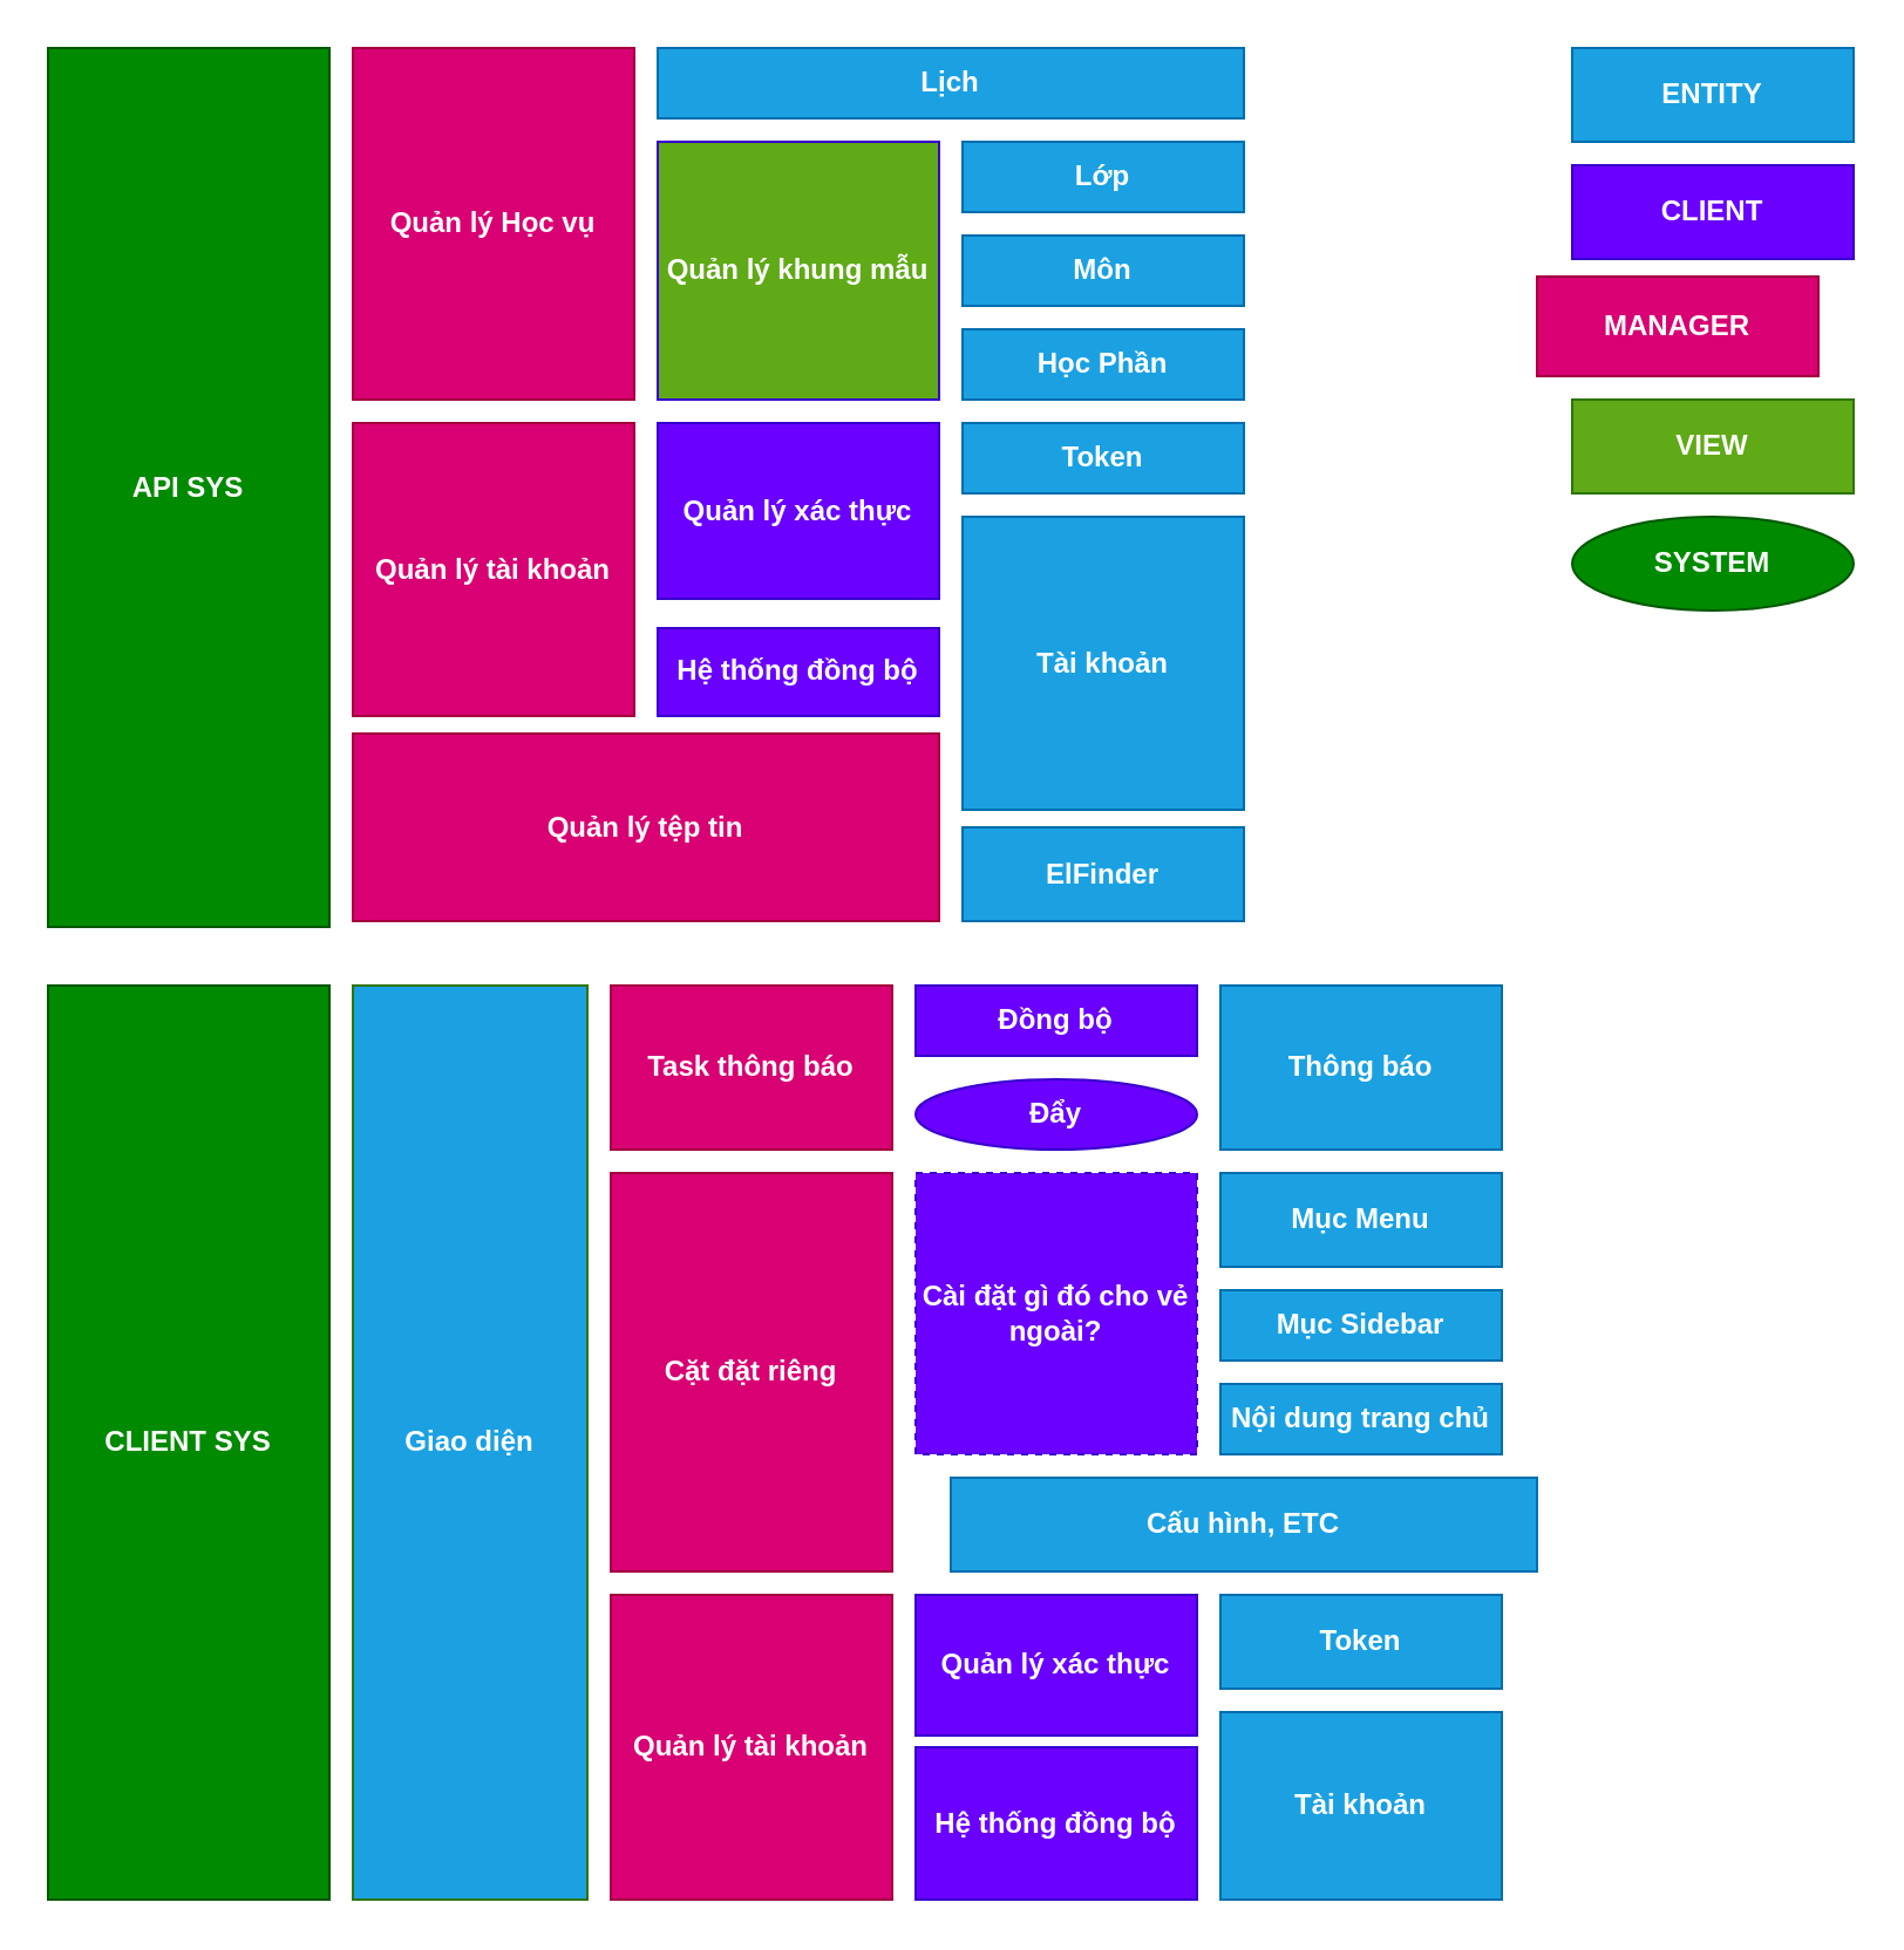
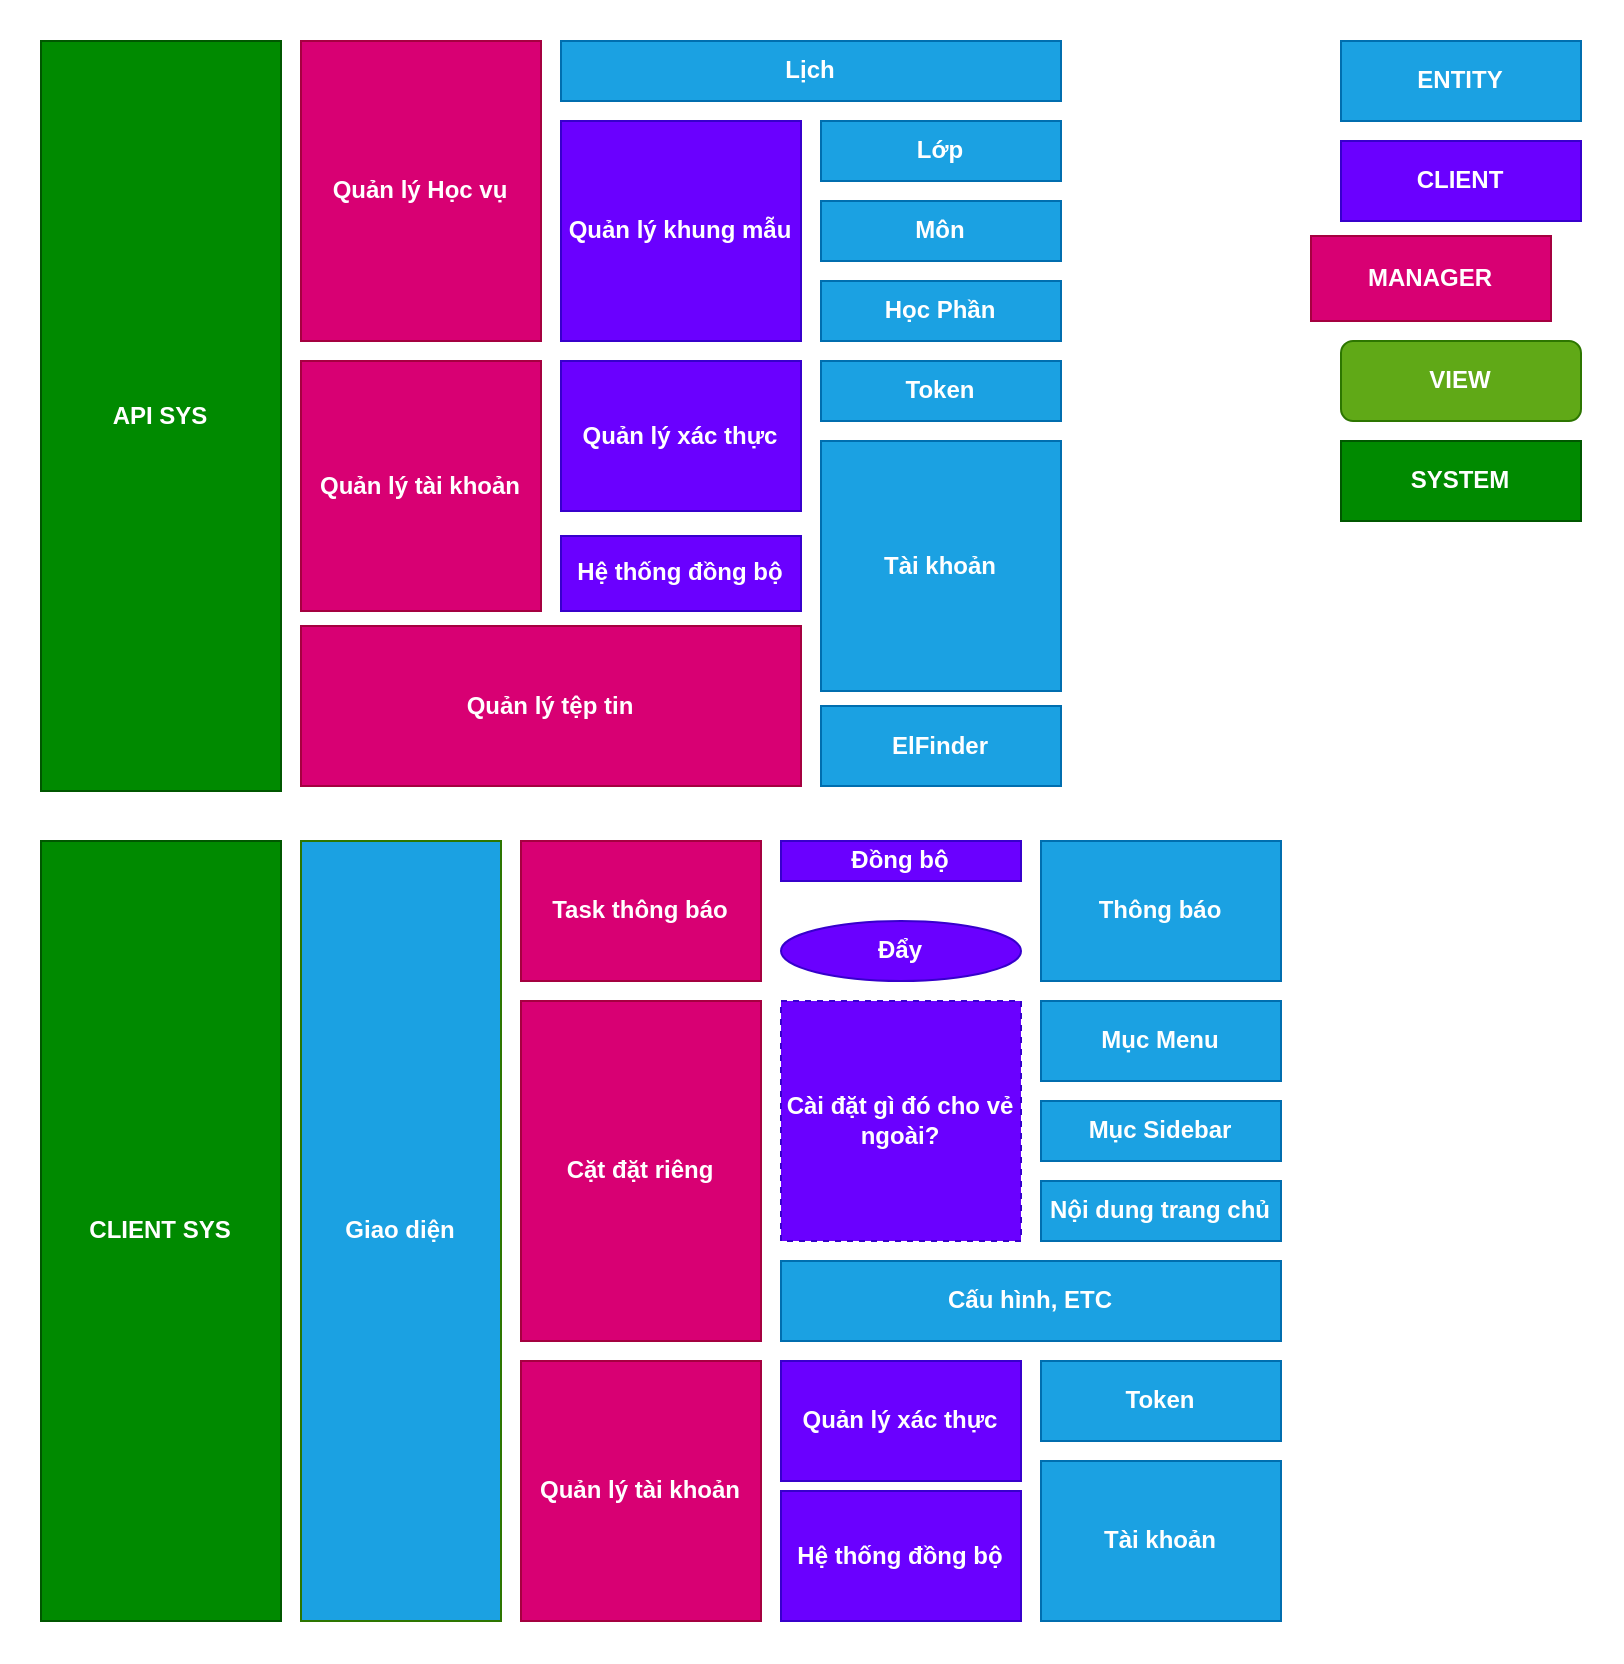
  <mxCell id="0" />
  <mxCell id="1" parent="0" />
  <mxCell id="2" value="Tài khoản" style="rounded=0;whiteSpace=wrap;html=1;fillColor=#1ba1e2;fontColor=#ffffff;strokeColor=#006EAF;fontStyle=1" vertex="1" parent="1"><mxGeometry x="410" y="220" width="120" height="125" as="geometry" /></mxCell>
  <mxCell id="3" value="ElFinder" style="rounded=0;whiteSpace=wrap;html=1;fillColor=#1ba1e2;fontColor=#ffffff;strokeColor=#006EAF;fontStyle=1" vertex="1" parent="1"><mxGeometry x="410" y="352.5" width="120" height="40" as="geometry" /></mxCell>
  <mxCell id="4" value="Token" style="rounded=0;whiteSpace=wrap;html=1;fillColor=#1ba1e2;fontColor=#ffffff;strokeColor=#006EAF;fontStyle=1" vertex="1" parent="1"><mxGeometry x="410" y="180" width="120" height="30" as="geometry" /></mxCell>
  <mxCell id="5" value="API SYS" style="rounded=0;whiteSpace=wrap;html=1;fillColor=#008a00;fontColor=#ffffff;strokeColor=#005700;fontStyle=1" vertex="1" parent="1"><mxGeometry x="20" y="20" width="120" height="375" as="geometry" /></mxCell>
  <mxCell id="6" value="Quản lý xác thực" style="rounded=0;whiteSpace=wrap;html=1;fillColor=#6a00ff;fontColor=#ffffff;strokeColor=#3700CC;fontStyle=1" vertex="1" parent="1"><mxGeometry x="280" y="180" width="120" height="75" as="geometry" /></mxCell>
  <mxCell id="7" value="Quản lý tệp tin" style="rounded=0;whiteSpace=wrap;html=1;fillColor=#d80073;fontColor=#ffffff;strokeColor=#A50040;fontStyle=1" vertex="1" parent="1"><mxGeometry x="150" y="312.5" width="250" height="80" as="geometry" /></mxCell>
  <mxCell id="8" value="Tài khoản" style="rounded=0;whiteSpace=wrap;html=1;fillColor=#1ba1e2;fontColor=#ffffff;strokeColor=#006EAF;fontStyle=1" vertex="1" parent="1"><mxGeometry x="520" y="730" width="120" height="80" as="geometry" /></mxCell>
  <mxCell id="9" value="Token" style="rounded=0;whiteSpace=wrap;html=1;fillColor=#1ba1e2;fontColor=#ffffff;strokeColor=#006EAF;fontStyle=1" vertex="1" parent="1"><mxGeometry x="520" y="680" width="120" height="40" as="geometry" /></mxCell>
  <mxCell id="10" value="CLIENT SYS" style="rounded=0;whiteSpace=wrap;html=1;fillColor=#008a00;fontColor=#ffffff;strokeColor=#005700;fontStyle=1" vertex="1" parent="1"><mxGeometry x="20" y="420" width="120" height="390" as="geometry" /></mxCell>
  <mxCell id="11" value="Quản lý xác thực" style="rounded=0;whiteSpace=wrap;html=1;fillColor=#6a00ff;fontColor=#ffffff;strokeColor=#3700CC;fontStyle=1" vertex="1" parent="1"><mxGeometry x="390" y="680" width="120" height="60" as="geometry" /></mxCell>
  <mxCell id="12" value="Hệ thống đồng bộ" style="rounded=0;whiteSpace=wrap;html=1;fillColor=#6a00ff;fontColor=#ffffff;strokeColor=#3700CC;fontStyle=1" vertex="1" parent="1"><mxGeometry x="280" y="267.5" width="120" height="37.5" as="geometry" /></mxCell>
  <mxCell id="13" value="Hệ thống đồng bộ" style="rounded=0;whiteSpace=wrap;html=1;fillColor=#6a00ff;fontColor=#ffffff;strokeColor=#3700CC;fontStyle=1" vertex="1" parent="1"><mxGeometry x="390" y="745" width="120" height="65" as="geometry" /></mxCell>
  <mxCell id="14" value="Học Phần" style="rounded=0;whiteSpace=wrap;html=1;fillColor=#1ba1e2;fontColor=#ffffff;strokeColor=#006EAF;fontStyle=1" vertex="1" parent="1"><mxGeometry x="410" y="140" width="120" height="30" as="geometry" /></mxCell>
  <mxCell id="15" value="Quản lý tài khoản" style="rounded=0;whiteSpace=wrap;html=1;fillColor=#d80073;fontColor=#ffffff;strokeColor=#A50040;fontStyle=1" vertex="1" parent="1"><mxGeometry x="150" y="180" width="120" height="125" as="geometry" /></mxCell>
  <mxCell id="16" value="Quản lý tài khoản" style="rounded=0;whiteSpace=wrap;html=1;fillColor=#d80073;fontColor=#ffffff;strokeColor=#A50040;fontStyle=1" vertex="1" parent="1"><mxGeometry x="260" y="680" width="120" height="130" as="geometry" /></mxCell>
  <mxCell id="17" value="Môn" style="rounded=0;whiteSpace=wrap;html=1;fillColor=#1ba1e2;fontColor=#ffffff;strokeColor=#006EAF;fontStyle=1" vertex="1" parent="1"><mxGeometry x="410" y="100" width="120" height="30" as="geometry" /></mxCell>
  <mxCell id="18" value="Lớp" style="rounded=0;whiteSpace=wrap;html=1;fillColor=#1ba1e2;fontColor=#ffffff;strokeColor=#006EAF;fontStyle=1" vertex="1" parent="1"><mxGeometry x="410" y="60" width="120" height="30" as="geometry" /></mxCell>
  <mxCell id="19" value="Lịch" style="rounded=0;whiteSpace=wrap;html=1;fillColor=#1ba1e2;fontColor=#ffffff;strokeColor=#006EAF;fontStyle=1" vertex="1" parent="1"><mxGeometry x="280" y="20" width="250" height="30" as="geometry" /></mxCell>
- <mxCell id="20" value="Quản lý khung mẫu" style="rounded=0;whiteSpace=wrap;html=1;fillColor=#60a917;fontColor=#ffffff;strokeColor=#3700CC;fontStyle=1;" vertex="1" parent="1"><mxGeometry x="280" y="60" width="120" height="110" as="geometry" /></mxCell>
+ <mxCell id="20" value="Quản lý khung mẫu" style="rounded=0;whiteSpace=wrap;html=1;fillColor=#6a00ff;fontColor=#ffffff;strokeColor=#3700CC;fontStyle=1" vertex="1" parent="1"><mxGeometry x="280" y="60" width="120" height="110" as="geometry" /></mxCell>
  <mxCell id="21" value="Quản lý Học vụ" style="rounded=0;whiteSpace=wrap;html=1;fillColor=#d80073;fontColor=#ffffff;strokeColor=#A50040;fontStyle=1" vertex="1" parent="1"><mxGeometry x="150" y="20" width="120" height="150" as="geometry" /></mxCell>
  <mxCell id="22" value="Giao diện" style="rounded=0;whiteSpace=wrap;html=1;fillColor=#1ba1e2;fontColor=#ffffff;strokeColor=#2D7600;fontStyle=1;" vertex="1" parent="1"><mxGeometry x="150" y="420" width="100" height="390" as="geometry" /></mxCell>
  <mxCell id="23" value="Mục Menu" style="rounded=0;whiteSpace=wrap;html=1;fillColor=#1ba1e2;fontColor=#ffffff;strokeColor=#006EAF;fontStyle=1" vertex="1" parent="1"><mxGeometry x="520" y="500" width="120" height="40" as="geometry" /></mxCell>
  <mxCell id="24" value="Mục Sidebar" style="rounded=0;whiteSpace=wrap;html=1;fillColor=#1ba1e2;fontColor=#ffffff;strokeColor=#006EAF;fontStyle=1" vertex="1" parent="1"><mxGeometry x="520" y="550" width="120" height="30" as="geometry" /></mxCell>
  <mxCell id="25" value="Thông báo" style="rounded=0;whiteSpace=wrap;html=1;fillColor=#1ba1e2;fontColor=#ffffff;strokeColor=#006EAF;fontStyle=1" vertex="1" parent="1"><mxGeometry x="520" y="420" width="120" height="70" as="geometry" /></mxCell>
- <mxCell id="26" value="Đồng bộ" style="rounded=0;whiteSpace=wrap;html=1;fillColor=#6a00ff;fontColor=#ffffff;strokeColor=#3700CC;fontStyle=1" vertex="1" parent="1"><mxGeometry x="390" y="420" width="120" height="30" as="geometry" /></mxCell>
+ <mxCell id="26" value="Đồng bộ" style="rounded=0;whiteSpace=wrap;html=1;fillColor=#6a00ff;fontColor=#ffffff;strokeColor=#3700CC;fontStyle=1" vertex="1" parent="1"><mxGeometry x="390" y="420" width="120" height="20" as="geometry" /></mxCell>
  <mxCell id="27" value="Đẩy" style="ellipse;whiteSpace=wrap;html=1;fillColor=#6a00ff;fontColor=#ffffff;strokeColor=#3700CC;fontStyle=1;" vertex="1" parent="1"><mxGeometry x="390" y="460" width="120" height="30" as="geometry" /></mxCell>
  <mxCell id="28" value="Task thông báo" style="rounded=0;whiteSpace=wrap;html=1;fillColor=#d80073;fontColor=#ffffff;strokeColor=#A50040;fontStyle=1" vertex="1" parent="1"><mxGeometry x="260" y="420" width="120" height="70" as="geometry" /></mxCell>
  <mxCell id="29" value="Cài đặt gì đó cho vẻ ngoài?" style="rounded=0;whiteSpace=wrap;html=1;fillColor=#6a00ff;fontColor=#ffffff;strokeColor=#3700CC;fontStyle=1;dashed=1;" vertex="1" parent="1"><mxGeometry x="390" y="500" width="120" height="120" as="geometry" /></mxCell>
  <mxCell id="30" value="Nội dung trang chủ" style="rounded=0;whiteSpace=wrap;html=1;fillColor=#1ba1e2;fontColor=#ffffff;strokeColor=#006EAF;fontStyle=1" vertex="1" parent="1"><mxGeometry x="520" y="590" width="120" height="30" as="geometry" /></mxCell>
- <mxCell id="31" value="Cấu hình, ETC" style="rounded=0;whiteSpace=wrap;html=1;fillColor=#1ba1e2;fontColor=#ffffff;strokeColor=#006EAF;fontStyle=1" vertex="1" parent="1"><mxGeometry x="405" y="630" width="250" height="40" as="geometry" /></mxCell>
+ <mxCell id="31" value="Cấu hình, ETC" style="rounded=0;whiteSpace=wrap;html=1;fillColor=#1ba1e2;fontColor=#ffffff;strokeColor=#006EAF;fontStyle=1" vertex="1" parent="1"><mxGeometry x="390" y="630" width="250" height="40" as="geometry" /></mxCell>
  <mxCell id="32" value="Cặt đặt riêng" style="rounded=0;whiteSpace=wrap;html=1;fillColor=#d80073;fontColor=#ffffff;strokeColor=#A50040;fontStyle=1" vertex="1" parent="1"><mxGeometry x="260" y="500" width="120" height="170" as="geometry" /></mxCell>
  <mxCell id="33" value="&lt;span&gt;ENTITY&lt;/span&gt;" style="rounded=0;whiteSpace=wrap;html=1;fillColor=#1ba1e2;fontColor=#ffffff;strokeColor=#006EAF;fontStyle=1" vertex="1" parent="1"><mxGeometry x="670" y="20" width="120" height="40" as="geometry" /></mxCell>
  <mxCell id="34" value="&lt;span&gt;CLIENT&lt;/span&gt;" style="rounded=0;whiteSpace=wrap;html=1;fillColor=#6a00ff;fontColor=#ffffff;strokeColor=#3700CC;fontStyle=1" vertex="1" parent="1"><mxGeometry x="670" y="70" width="120" height="40" as="geometry" /></mxCell>
  <mxCell id="35" value="&lt;span&gt;MANAGER&lt;/span&gt;" style="rounded=0;whiteSpace=wrap;html=1;fillColor=#d80073;fontColor=#ffffff;strokeColor=#A50040;fontStyle=1" vertex="1" parent="1"><mxGeometry x="655" y="117.5" width="120" height="42.5" as="geometry" /></mxCell>
- <mxCell id="36" value="&lt;span&gt;VIEW&lt;/span&gt;" style="rounded=0;whiteSpace=wrap;html=1;fillColor=#60a917;fontColor=#ffffff;strokeColor=#2D7600;fontStyle=1" vertex="1" parent="1"><mxGeometry x="670" y="170" width="120" height="40" as="geometry" /></mxCell>
- <mxCell id="37" value="&lt;span&gt;SYSTEM&lt;/span&gt;" style="ellipse;whiteSpace=wrap;html=1;fillColor=#008a00;fontColor=#ffffff;strokeColor=#005700;fontStyle=1;" vertex="1" parent="1"><mxGeometry x="670" y="220" width="120" height="40" as="geometry" /></mxCell>
+ <mxCell id="36" value="&lt;span&gt;VIEW&lt;/span&gt;" style="whiteSpace=wrap;html=1;fillColor=#60a917;fontColor=#ffffff;strokeColor=#2D7600;fontStyle=1;rounded=1;" vertex="1" parent="1"><mxGeometry x="670" y="170" width="120" height="40" as="geometry" /></mxCell>
+ <mxCell id="37" value="&lt;span&gt;SYSTEM&lt;/span&gt;" style="rounded=0;whiteSpace=wrap;html=1;fillColor=#008a00;fontColor=#ffffff;strokeColor=#005700;fontStyle=1" vertex="1" parent="1"><mxGeometry x="670" y="220" width="120" height="40" as="geometry" /></mxCell>
